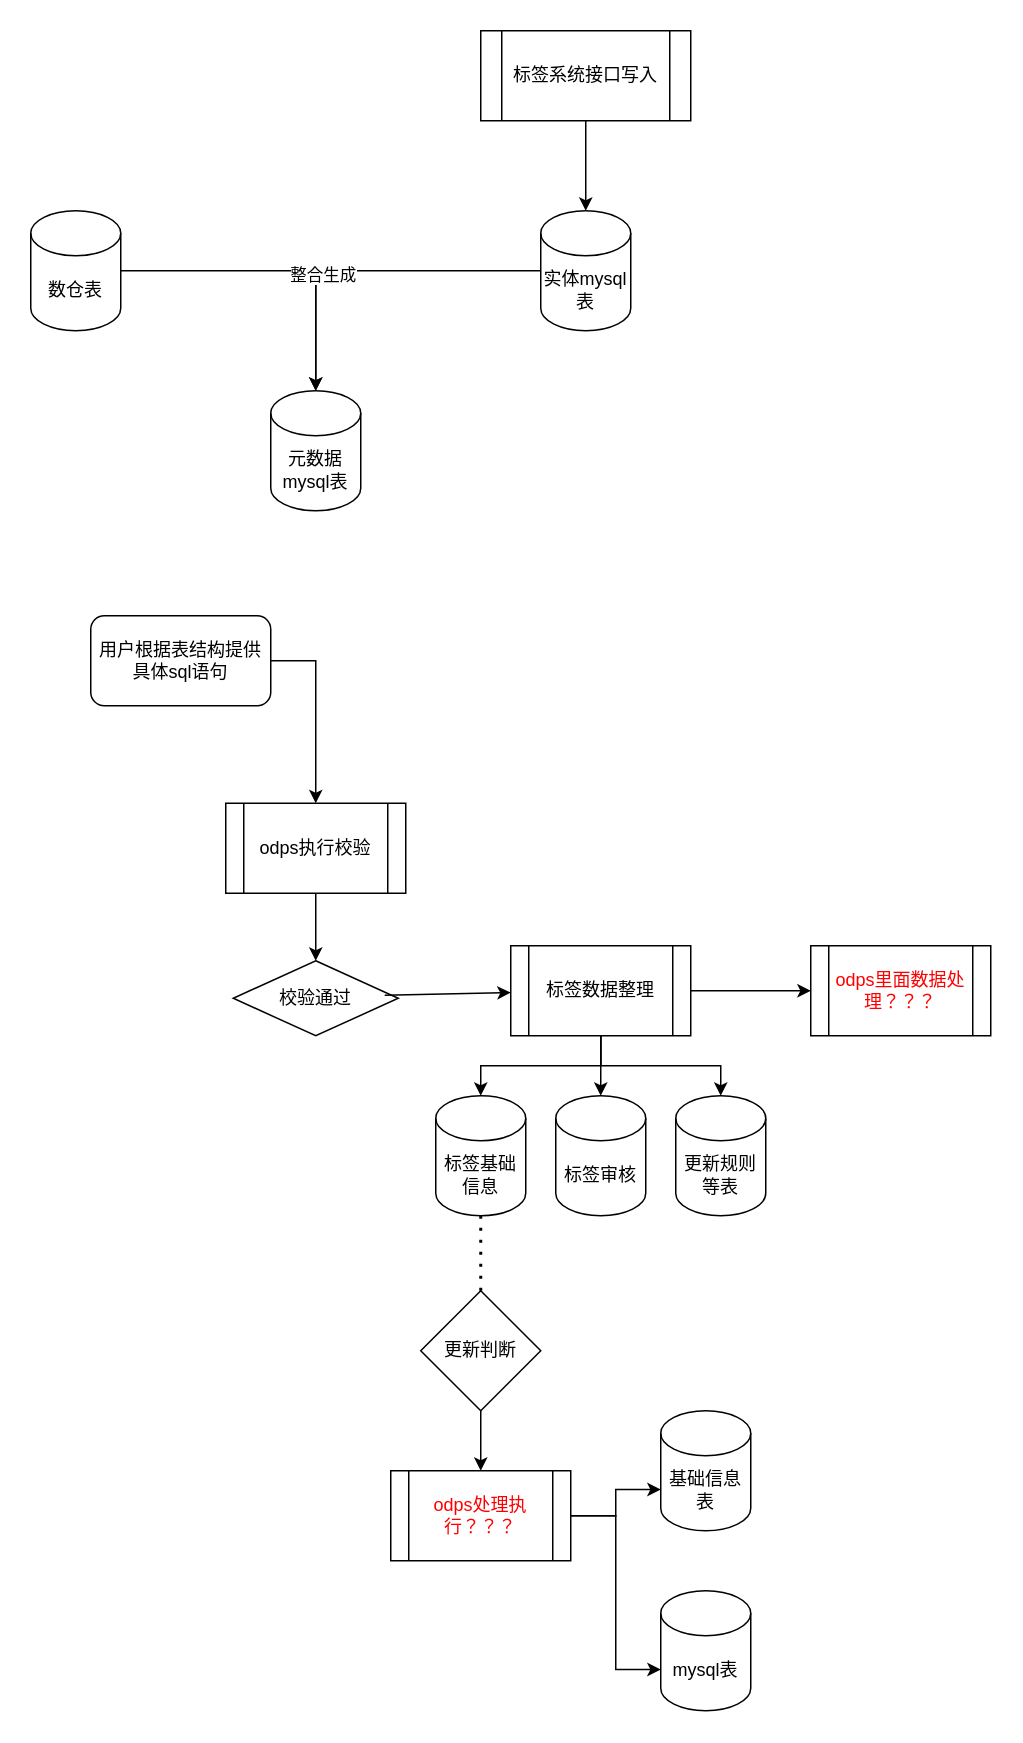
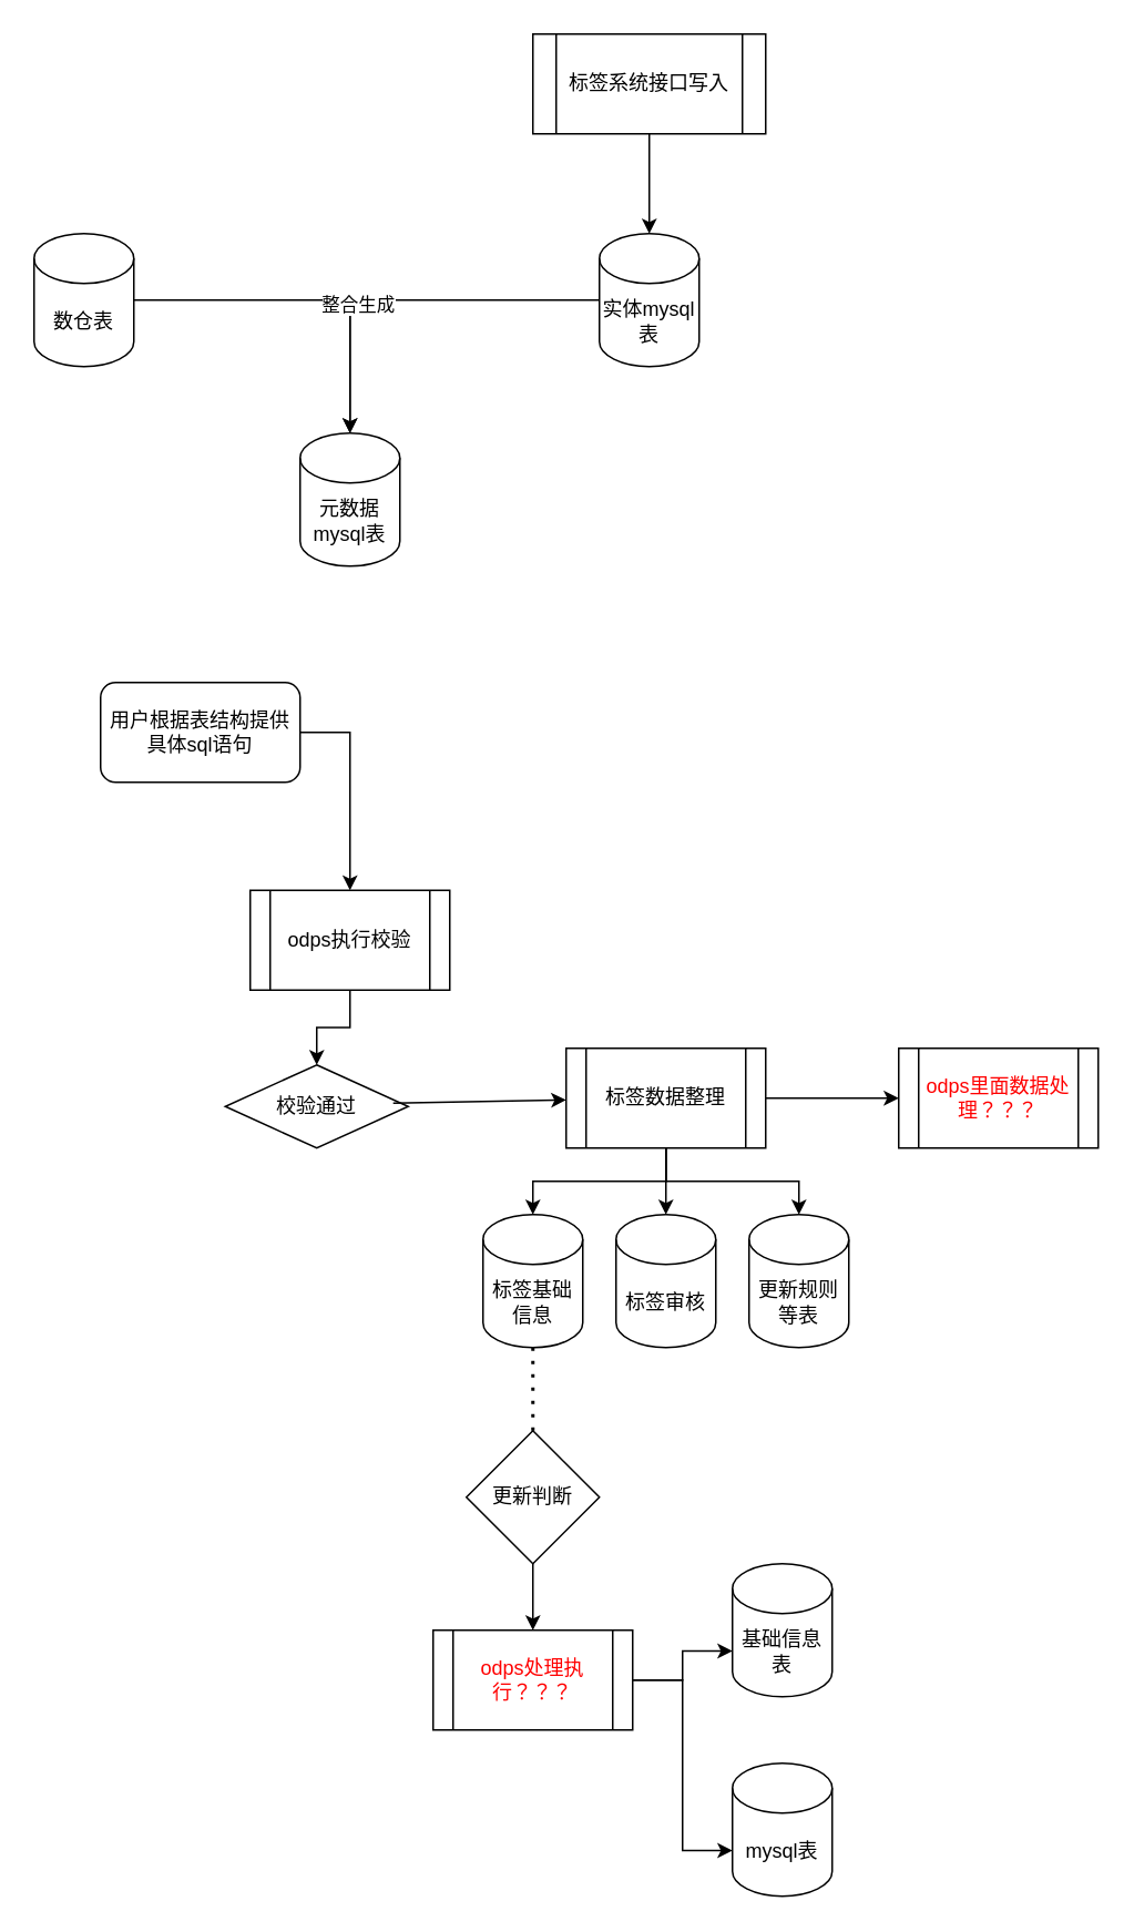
  <mxCell id="0" />
  <mxCell id="1" parent="0" />
  <mxCell id="2" style="edgeStyle=orthogonalEdgeStyle;rounded=0;orthogonalLoop=1;jettySize=auto;html=1;" edge="1" parent="1" source="3" target="7"><mxGeometry relative="1" as="geometry" /></mxCell>
  <mxCell id="3" value="数仓表" style="shape=cylinder3;whiteSpace=wrap;html=1;boundedLbl=1;backgroundOutline=1;size=15;" vertex="1" parent="1"><mxGeometry x="20" y="140" width="60" height="80" as="geometry" /></mxCell>
  <mxCell id="4" value="实体mysql&lt;div&gt;表&lt;/div&gt;" style="shape=cylinder3;whiteSpace=wrap;html=1;boundedLbl=1;backgroundOutline=1;size=15;" vertex="1" parent="1"><mxGeometry x="360" y="140" width="60" height="80" as="geometry" /></mxCell>
  <mxCell id="5" value="" style="edgeStyle=orthogonalEdgeStyle;rounded=0;orthogonalLoop=1;jettySize=auto;html=1;" edge="1" parent="1" source="6" target="4"><mxGeometry relative="1" as="geometry" /></mxCell>
  <mxCell id="6" value="标签系统接口写入" style="shape=process;whiteSpace=wrap;html=1;backgroundOutline=1;" vertex="1" parent="1"><mxGeometry x="320" y="20" width="140" height="60" as="geometry" /></mxCell>
  <mxCell id="7" value="元数据&lt;div&gt;mysql表&lt;/div&gt;" style="shape=cylinder3;whiteSpace=wrap;html=1;boundedLbl=1;backgroundOutline=1;size=15;" vertex="1" parent="1"><mxGeometry x="180" y="260" width="60" height="80" as="geometry" /></mxCell>
  <mxCell id="8" style="edgeStyle=orthogonalEdgeStyle;rounded=0;orthogonalLoop=1;jettySize=auto;html=1;entryX=0.5;entryY=0;entryDx=0;entryDy=0;entryPerimeter=0;" edge="1" parent="1" source="4" target="7"><mxGeometry relative="1" as="geometry" /></mxCell>
  <mxCell id="9" value="整合生成" style="edgeLabel;html=1;align=center;verticalAlign=middle;resizable=0;points=[];" vertex="1" connectable="0" parent="8"><mxGeometry x="0.27" y="2" relative="1" as="geometry"><mxPoint as="offset" /></mxGeometry></mxCell>
  <mxCell id="10" value="" style="edgeStyle=orthogonalEdgeStyle;rounded=0;orthogonalLoop=1;jettySize=auto;html=1;" edge="1" parent="1" source="11" target="14"><mxGeometry relative="1" as="geometry" /></mxCell>
  <mxCell id="11" value="odps执行校验" style="shape=process;whiteSpace=wrap;html=1;backgroundOutline=1;" vertex="1" parent="1"><mxGeometry x="150" y="535" width="120" height="60" as="geometry" /></mxCell>
  <mxCell id="12" style="edgeStyle=orthogonalEdgeStyle;rounded=0;orthogonalLoop=1;jettySize=auto;html=1;entryX=0.5;entryY=0;entryDx=0;entryDy=0;" edge="1" parent="1" source="13" target="11"><mxGeometry relative="1" as="geometry"><Array as="points"><mxPoint x="210" y="440" /></Array></mxGeometry></mxCell>
  <mxCell id="13" value="用户根据表结构提供具体sql语句" style="rounded=1;whiteSpace=wrap;html=1;" vertex="1" parent="1"><mxGeometry x="60" y="410" width="120" height="60" as="geometry" /></mxCell>
- <mxCell id="14" value="校验通过" style="rhombus;whiteSpace=wrap;html=1;" vertex="1" parent="1"><mxGeometry x="155" y="640" width="110" height="50" as="geometry" /></mxCell>
+ <mxCell id="14" value="校验通过" style="rhombus;whiteSpace=wrap;html=1;" vertex="1" parent="1"><mxGeometry x="135" y="640" width="110" height="50" as="geometry" /></mxCell>
  <mxCell id="15" value="" style="endArrow=classic;html=1;rounded=0;exitX=0.918;exitY=0.46;exitDx=0;exitDy=0;exitPerimeter=0;" edge="1" parent="1" source="14" target="20"><mxGeometry width="50" height="50" relative="1" as="geometry"><mxPoint x="280" y="660" as="sourcePoint" /><mxPoint x="330" y="665" as="targetPoint" /></mxGeometry></mxCell>
  <mxCell id="16" value="" style="edgeStyle=orthogonalEdgeStyle;rounded=0;orthogonalLoop=1;jettySize=auto;html=1;" edge="1" parent="1" source="20" target="21"><mxGeometry relative="1" as="geometry"><mxPoint x="400" y="770" as="targetPoint" /></mxGeometry></mxCell>
  <mxCell id="17" style="edgeStyle=orthogonalEdgeStyle;rounded=0;orthogonalLoop=1;jettySize=auto;html=1;" edge="1" parent="1" source="20" target="22"><mxGeometry relative="1" as="geometry" /></mxCell>
  <mxCell id="18" style="edgeStyle=orthogonalEdgeStyle;rounded=0;orthogonalLoop=1;jettySize=auto;html=1;" edge="1" parent="1" source="20" target="23"><mxGeometry relative="1" as="geometry" /></mxCell>
  <mxCell id="19" value="" style="edgeStyle=orthogonalEdgeStyle;rounded=0;orthogonalLoop=1;jettySize=auto;html=1;" edge="1" parent="1" source="20" target="24"><mxGeometry relative="1" as="geometry" /></mxCell>
  <mxCell id="20" value="标签数据整理" style="shape=process;whiteSpace=wrap;html=1;backgroundOutline=1;" vertex="1" parent="1"><mxGeometry x="340" y="630" width="120" height="60" as="geometry" /></mxCell>
  <mxCell id="21" value="标签基础信息" style="shape=cylinder3;whiteSpace=wrap;html=1;boundedLbl=1;backgroundOutline=1;size=15;" vertex="1" parent="1"><mxGeometry x="290" y="730" width="60" height="80" as="geometry" /></mxCell>
  <mxCell id="22" value="标签审核" style="shape=cylinder3;whiteSpace=wrap;html=1;boundedLbl=1;backgroundOutline=1;size=15;" vertex="1" parent="1"><mxGeometry x="370" y="730" width="60" height="80" as="geometry" /></mxCell>
  <mxCell id="23" value="更新规则等表" style="shape=cylinder3;whiteSpace=wrap;html=1;boundedLbl=1;backgroundOutline=1;size=15;" vertex="1" parent="1"><mxGeometry x="450" y="730" width="60" height="80" as="geometry" /></mxCell>
  <mxCell id="24" value="&lt;font color=&quot;#ff0000&quot;&gt;odps里面数据处理？？？&lt;/font&gt;" style="shape=process;whiteSpace=wrap;html=1;backgroundOutline=1;" vertex="1" parent="1"><mxGeometry x="540" y="630" width="120" height="60" as="geometry" /></mxCell>
  <mxCell id="25" value="" style="endArrow=none;dashed=1;html=1;dashPattern=1 3;strokeWidth=2;rounded=0;" edge="1" parent="1" source="21" target="27"><mxGeometry width="50" height="50" relative="1" as="geometry"><mxPoint x="320" y="900" as="sourcePoint" /><mxPoint x="300" y="900" as="targetPoint" /></mxGeometry></mxCell>
  <mxCell id="26" value="" style="edgeStyle=orthogonalEdgeStyle;rounded=0;orthogonalLoop=1;jettySize=auto;html=1;" edge="1" parent="1" source="27" target="28"><mxGeometry relative="1" as="geometry" /></mxCell>
  <mxCell id="27" value="更新判断" style="rhombus;whiteSpace=wrap;html=1;" vertex="1" parent="1"><mxGeometry x="280" y="860" width="80" height="80" as="geometry" /></mxCell>
  <mxCell id="28" value="&lt;font color=&quot;#ff0000&quot;&gt;odps处理执行？？？&lt;/font&gt;" style="shape=process;whiteSpace=wrap;html=1;backgroundOutline=1;" vertex="1" parent="1"><mxGeometry x="260" y="980" width="120" height="60" as="geometry" /></mxCell>
  <mxCell id="29" value="基础信息表" style="shape=cylinder3;whiteSpace=wrap;html=1;boundedLbl=1;backgroundOutline=1;size=15;" vertex="1" parent="1"><mxGeometry x="440" y="940" width="60" height="80" as="geometry" /></mxCell>
  <mxCell id="30" style="edgeStyle=orthogonalEdgeStyle;rounded=0;orthogonalLoop=1;jettySize=auto;html=1;entryX=0;entryY=0;entryDx=0;entryDy=52.5;entryPerimeter=0;" edge="1" parent="1" source="28" target="29"><mxGeometry relative="1" as="geometry" /></mxCell>
  <mxCell id="31" value="mysql表" style="shape=cylinder3;whiteSpace=wrap;html=1;boundedLbl=1;backgroundOutline=1;size=15;" vertex="1" parent="1"><mxGeometry x="440" y="1060" width="60" height="80" as="geometry" /></mxCell>
  <mxCell id="32" style="edgeStyle=orthogonalEdgeStyle;rounded=0;orthogonalLoop=1;jettySize=auto;html=1;entryX=0;entryY=0;entryDx=0;entryDy=52.5;entryPerimeter=0;" edge="1" parent="1" source="28" target="31"><mxGeometry relative="1" as="geometry" /></mxCell>
